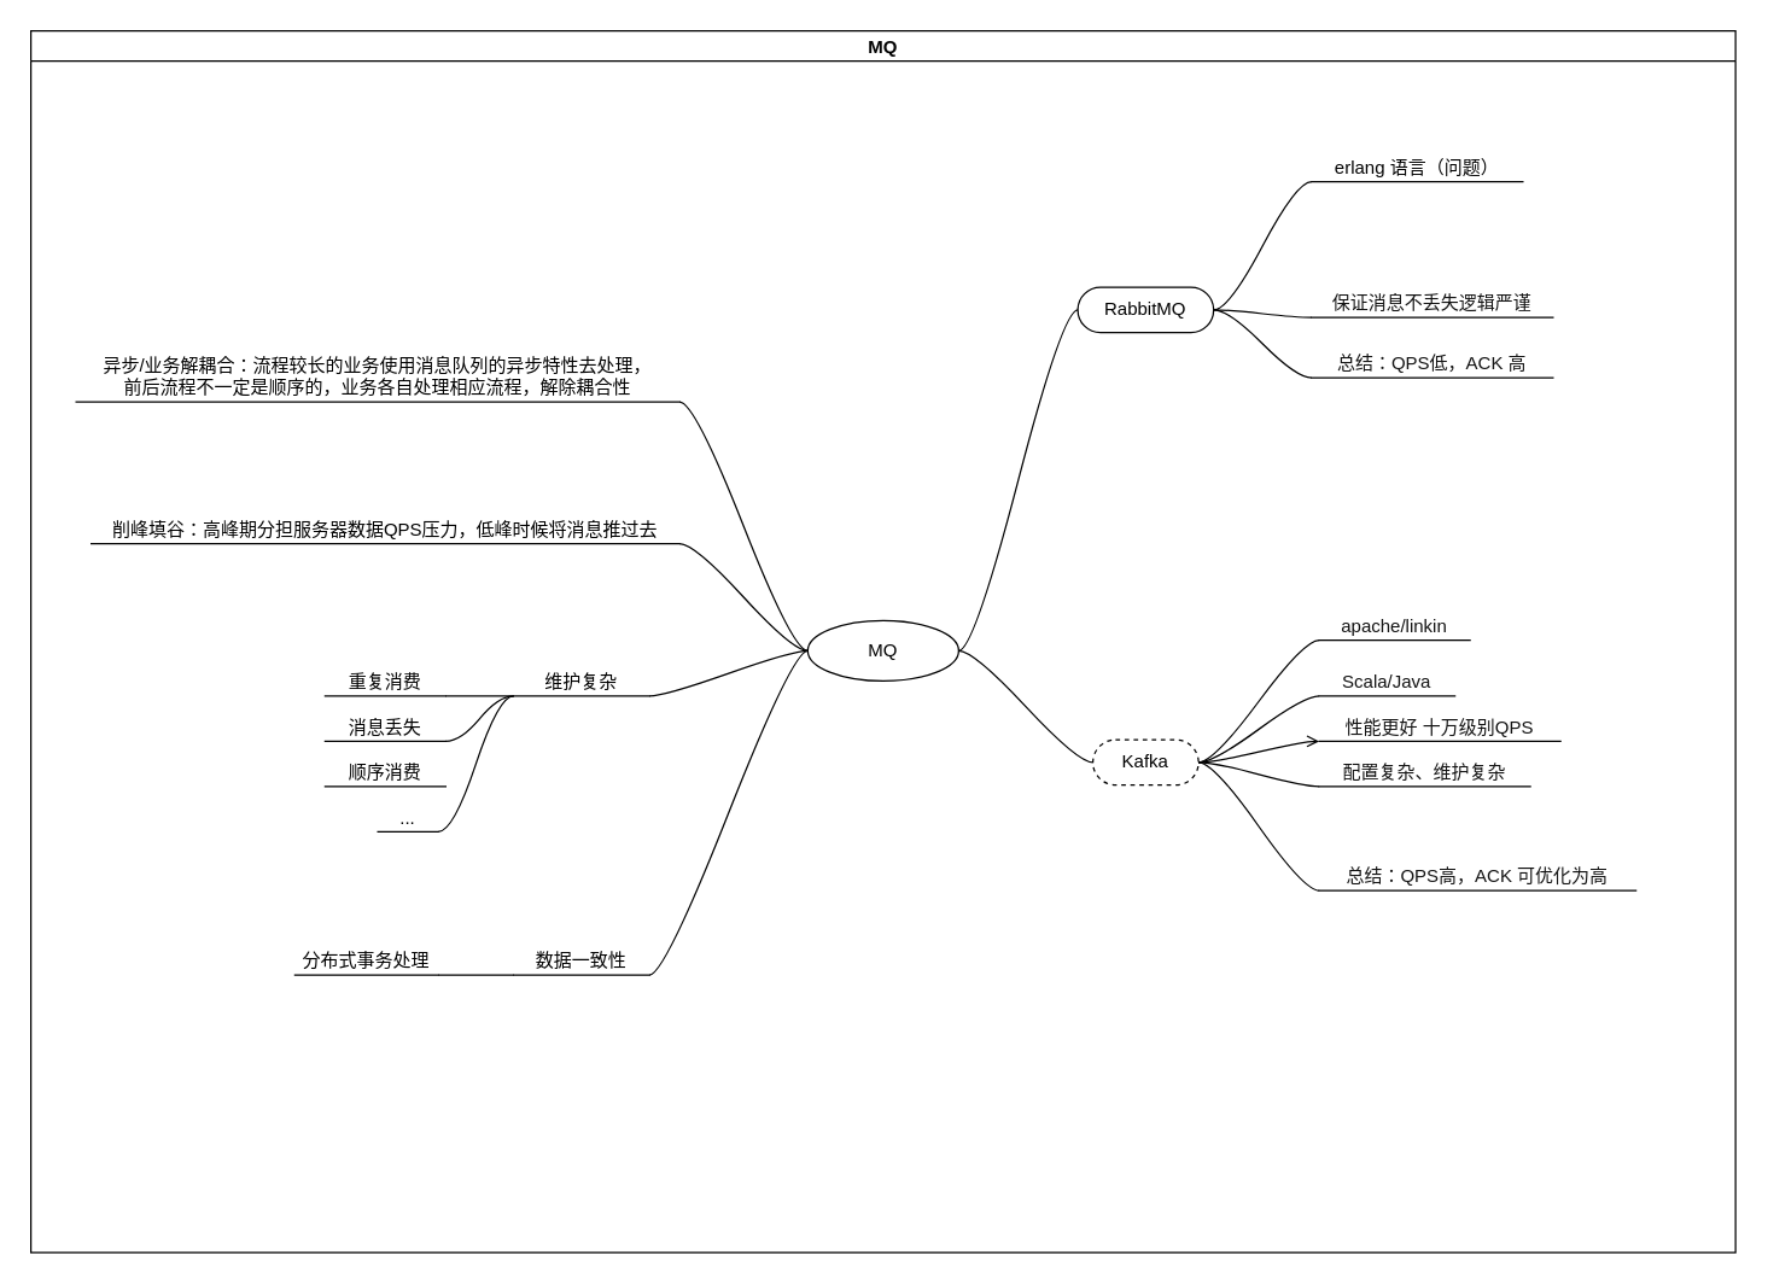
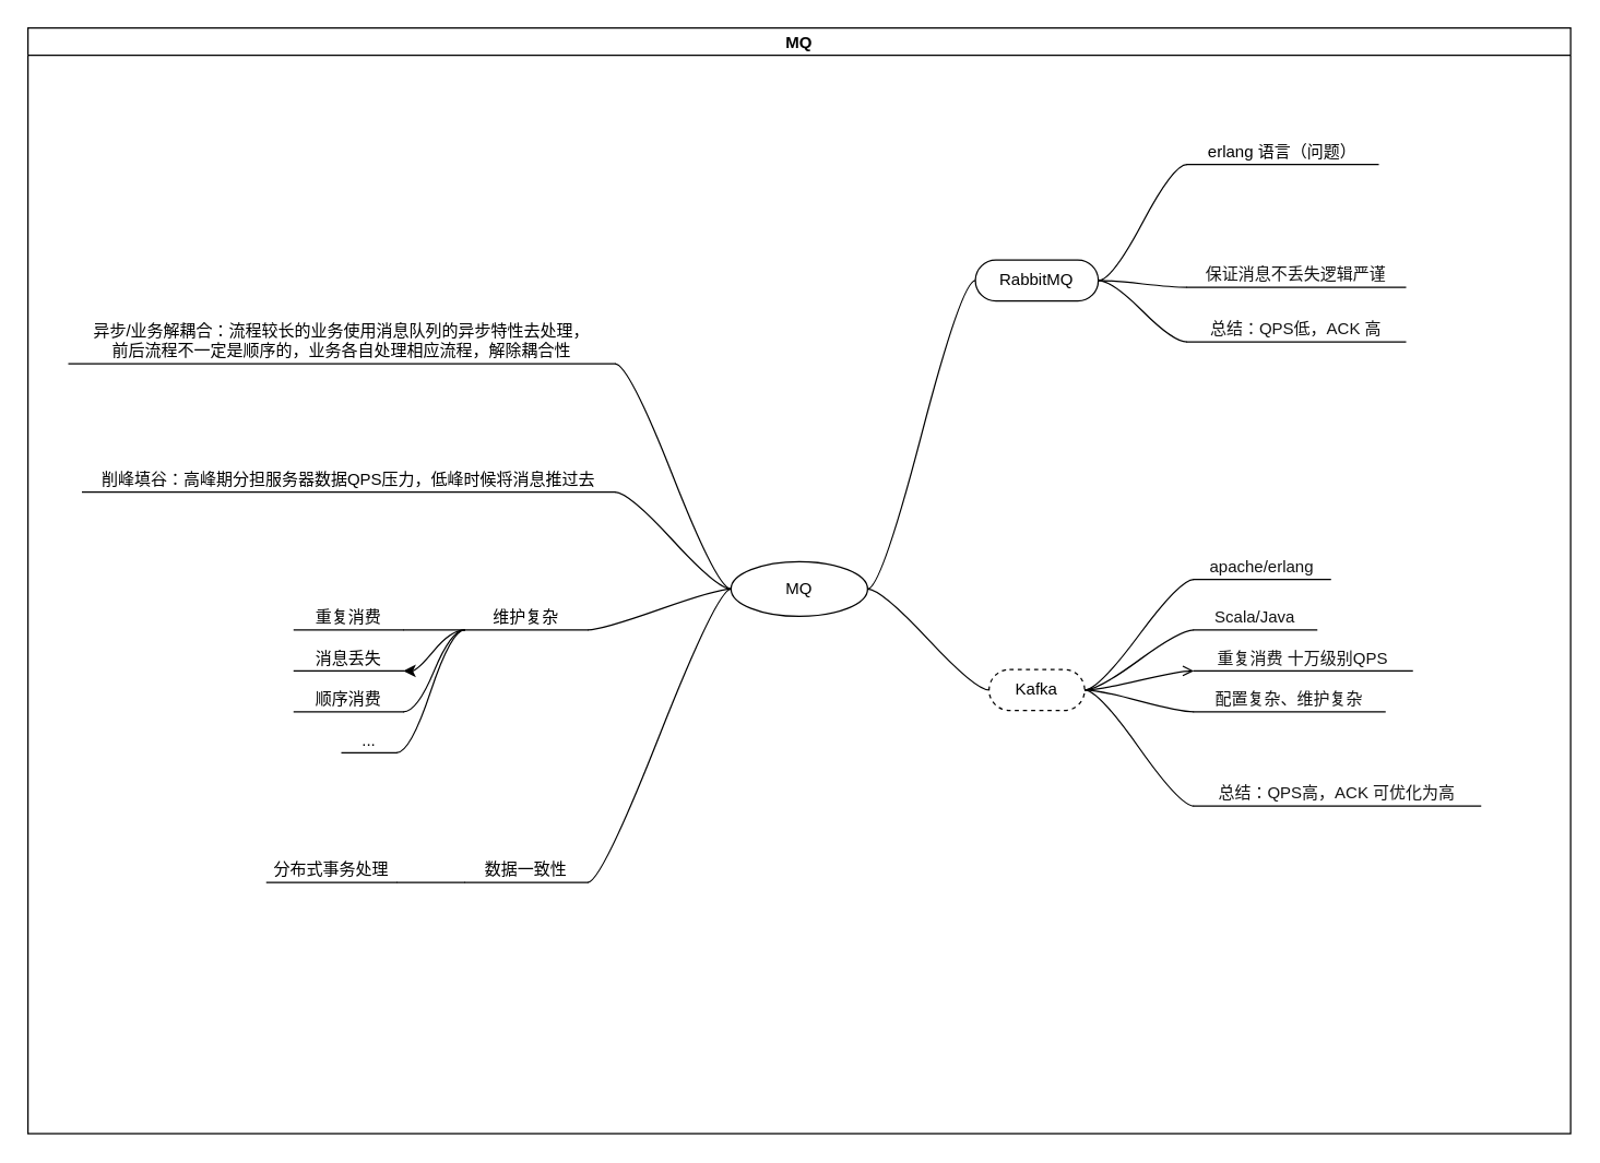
  <mxCell id="0" />
  <mxCell id="1" parent="0" />
  <mxCell id="2" value="MQ" style="swimlane;startSize=20;horizontal=1;containerType=tree;movable=0;resizable=0;fontSize=12;" parent="1" vertex="1"><mxGeometry x="20" y="20" width="1130" height="810" as="geometry" /></mxCell>
  <mxCell id="3" value="" style="edgeStyle=entityRelationEdgeStyle;startArrow=none;endArrow=none;segment=10;curved=1;rounded=0;fontSize=12;" parent="2" source="5" target="6" edge="1"><mxGeometry relative="1" as="geometry" /></mxCell>
  <mxCell id="4" value="" style="edgeStyle=entityRelationEdgeStyle;startArrow=none;endArrow=none;segment=10;curved=1;rounded=0;fontSize=12;" parent="2" source="5" target="7" edge="1"><mxGeometry relative="1" as="geometry" /></mxCell>
  <mxCell id="5" value="MQ" style="ellipse;whiteSpace=wrap;html=1;align=center;treeFolding=1;treeMoving=1;newEdgeStyle={&quot;edgeStyle&quot;:&quot;entityRelationEdgeStyle&quot;,&quot;startArrow&quot;:&quot;none&quot;,&quot;endArrow&quot;:&quot;none&quot;,&quot;segment&quot;:10,&quot;curved&quot;:1};fontSize=12;" parent="2" vertex="1"><mxGeometry x="515" y="391" width="100" height="40" as="geometry" /></mxCell>
  <mxCell id="6" value="RabbitMQ" style="whiteSpace=wrap;html=1;rounded=1;arcSize=50;align=center;verticalAlign=middle;strokeWidth=1;autosize=1;spacing=4;treeFolding=1;treeMoving=1;newEdgeStyle={&quot;edgeStyle&quot;:&quot;entityRelationEdgeStyle&quot;,&quot;startArrow&quot;:&quot;none&quot;,&quot;endArrow&quot;:&quot;none&quot;,&quot;segment&quot;:10,&quot;curved&quot;:1};fontSize=12;" parent="2" vertex="1"><mxGeometry x="694" y="170" width="90" height="30" as="geometry" /></mxCell>
  <mxCell id="7" value="Kafka" style="whiteSpace=wrap;html=1;rounded=1;arcSize=50;align=center;verticalAlign=middle;strokeWidth=1;autosize=1;spacing=4;treeFolding=1;treeMoving=1;newEdgeStyle={&quot;edgeStyle&quot;:&quot;entityRelationEdgeStyle&quot;,&quot;startArrow&quot;:&quot;none&quot;,&quot;endArrow&quot;:&quot;none&quot;,&quot;segment&quot;:10,&quot;curved&quot;:1};fontSize=12;dashed=1;" parent="2" vertex="1"><mxGeometry x="704" y="470" width="70" height="30" as="geometry" /></mxCell>
  <mxCell id="8" value="" style="edgeStyle=entityRelationEdgeStyle;startArrow=none;endArrow=none;segment=10;curved=1;rounded=0;fontSize=12;" edge="1" target="9" source="5" parent="2"><mxGeometry relative="1" as="geometry"><mxPoint x="400" y="421" as="sourcePoint" /></mxGeometry></mxCell>
  <mxCell id="9" value="异步/业务解耦合：流程较长的业务使用消息队列的异步特性去处理，&lt;br style=&quot;font-size: 12px;&quot;&gt;前后流程不一定是顺序的，业务各自处理相应流程，解除耦合性" style="whiteSpace=wrap;html=1;shape=partialRectangle;top=0;left=0;bottom=1;right=0;points=[[0,1],[1,1]];fillColor=none;align=center;verticalAlign=bottom;routingCenterY=0.5;snapToPoint=1;autosize=1;treeFolding=1;treeMoving=1;newEdgeStyle={&quot;edgeStyle&quot;:&quot;entityRelationEdgeStyle&quot;,&quot;startArrow&quot;:&quot;none&quot;,&quot;endArrow&quot;:&quot;none&quot;,&quot;segment&quot;:10,&quot;curved&quot;:1};fontSize=12;" vertex="1" parent="2"><mxGeometry x="30" y="216" width="400" height="30" as="geometry" /></mxCell>
  <mxCell id="10" value="" style="edgeStyle=entityRelationEdgeStyle;startArrow=none;endArrow=none;segment=10;curved=1;rounded=0;fontSize=12;" edge="1" target="11" source="5" parent="2"><mxGeometry relative="1" as="geometry"><mxPoint x="400" y="421" as="sourcePoint" /></mxGeometry></mxCell>
  <mxCell id="11" value="削峰填谷：高峰期分担服务器数据QPS压力，低峰时候将消息推过去" style="whiteSpace=wrap;html=1;shape=partialRectangle;top=0;left=0;bottom=1;right=0;points=[[0,1],[1,1]];fillColor=none;align=center;verticalAlign=bottom;routingCenterY=0.5;snapToPoint=1;autosize=1;treeFolding=1;treeMoving=1;newEdgeStyle={&quot;edgeStyle&quot;:&quot;entityRelationEdgeStyle&quot;,&quot;startArrow&quot;:&quot;none&quot;,&quot;endArrow&quot;:&quot;none&quot;,&quot;segment&quot;:10,&quot;curved&quot;:1};fontSize=12;" vertex="1" parent="2"><mxGeometry x="40" y="320" width="390" height="20" as="geometry" /></mxCell>
  <mxCell id="12" value="" style="edgeStyle=entityRelationEdgeStyle;startArrow=none;endArrow=none;segment=10;curved=1;rounded=0;fontSize=12;" edge="1" target="13" source="5" parent="2"><mxGeometry relative="1" as="geometry"><mxPoint x="400" y="421" as="sourcePoint" /></mxGeometry></mxCell>
  <mxCell id="13" value="维护复杂" style="whiteSpace=wrap;html=1;shape=partialRectangle;top=0;left=0;bottom=1;right=0;points=[[0,1],[1,1]];fillColor=none;align=center;verticalAlign=bottom;routingCenterY=0.5;snapToPoint=1;autosize=1;treeFolding=1;treeMoving=1;newEdgeStyle={&quot;edgeStyle&quot;:&quot;entityRelationEdgeStyle&quot;,&quot;startArrow&quot;:&quot;none&quot;,&quot;endArrow&quot;:&quot;none&quot;,&quot;segment&quot;:10,&quot;curved&quot;:1};fontSize=12;" vertex="1" parent="2"><mxGeometry x="320" y="421" width="90" height="20" as="geometry" /></mxCell>
  <mxCell id="14" value="" style="edgeStyle=entityRelationEdgeStyle;startArrow=none;endArrow=none;segment=10;curved=1;rounded=0;fontSize=12;" edge="1" target="15" source="5" parent="2"><mxGeometry relative="1" as="geometry"><mxPoint x="400" y="421" as="sourcePoint" /></mxGeometry></mxCell>
  <mxCell id="15" value="数据一致性" style="whiteSpace=wrap;html=1;shape=partialRectangle;top=0;left=0;bottom=1;right=0;points=[[0,1],[1,1]];fillColor=none;align=center;verticalAlign=bottom;routingCenterY=0.5;snapToPoint=1;autosize=1;treeFolding=1;treeMoving=1;newEdgeStyle={&quot;edgeStyle&quot;:&quot;entityRelationEdgeStyle&quot;,&quot;startArrow&quot;:&quot;none&quot;,&quot;endArrow&quot;:&quot;none&quot;,&quot;segment&quot;:10,&quot;curved&quot;:1};fontSize=12;" vertex="1" parent="2"><mxGeometry x="320" y="606" width="90" height="20" as="geometry" /></mxCell>
  <mxCell id="16" value="erlang 语言（问题）" style="whiteSpace=wrap;html=1;shape=partialRectangle;top=0;left=0;bottom=1;right=0;points=[[0,1],[1,1]];fillColor=none;align=center;verticalAlign=bottom;routingCenterY=0.5;snapToPoint=1;recursiveResize=0;autosize=1;treeFolding=1;treeMoving=1;newEdgeStyle={&quot;edgeStyle&quot;:&quot;entityRelationEdgeStyle&quot;,&quot;startArrow&quot;:&quot;none&quot;,&quot;endArrow&quot;:&quot;none&quot;,&quot;segment&quot;:10,&quot;curved&quot;:1};fontSize=12;" vertex="1" parent="2"><mxGeometry x="849" y="80" width="140" height="20" as="geometry" /></mxCell>
  <mxCell id="17" value="" style="edgeStyle=entityRelationEdgeStyle;startArrow=none;endArrow=none;segment=10;curved=1;rounded=0;fontSize=12;" edge="1" target="16" parent="2" source="6"><mxGeometry relative="1" as="geometry"><mxPoint x="814" y="280" as="sourcePoint" /></mxGeometry></mxCell>
- <mxCell id="18" value="&lt;span style=&quot;color: rgb(18, 18, 18); font-size: 12px; background-color: rgb(255, 255, 255);&quot;&gt;apache/linkin&lt;/span&gt;" style="whiteSpace=wrap;html=1;shape=partialRectangle;top=0;left=0;bottom=1;right=0;points=[[0,1],[1,1]];fillColor=none;align=center;verticalAlign=bottom;routingCenterY=0.5;snapToPoint=1;recursiveResize=0;autosize=1;treeFolding=1;treeMoving=1;newEdgeStyle={&quot;edgeStyle&quot;:&quot;entityRelationEdgeStyle&quot;,&quot;startArrow&quot;:&quot;none&quot;,&quot;endArrow&quot;:&quot;none&quot;,&quot;segment&quot;:10,&quot;curved&quot;:1};fontSize=12;" vertex="1" parent="2"><mxGeometry x="854" y="384" width="100" height="20" as="geometry" /></mxCell>
+ <mxCell id="18" value="&lt;span style=&quot;color: rgb(18, 18, 18); font-size: 12px; background-color: rgb(255, 255, 255);&quot;&gt;apache/erlang&lt;/span&gt;" style="whiteSpace=wrap;html=1;shape=partialRectangle;top=0;left=0;bottom=1;right=0;points=[[0,1],[1,1]];fillColor=none;align=center;verticalAlign=bottom;routingCenterY=0.5;snapToPoint=1;recursiveResize=0;autosize=1;treeFolding=1;treeMoving=1;newEdgeStyle={&quot;edgeStyle&quot;:&quot;entityRelationEdgeStyle&quot;,&quot;startArrow&quot;:&quot;none&quot;,&quot;endArrow&quot;:&quot;none&quot;,&quot;segment&quot;:10,&quot;curved&quot;:1};fontSize=12;" vertex="1" parent="2"><mxGeometry x="854" y="384" width="100" height="20" as="geometry" /></mxCell>
  <mxCell id="19" value="" style="edgeStyle=entityRelationEdgeStyle;startArrow=none;endArrow=none;segment=10;curved=1;rounded=0;fontSize=12;" edge="1" target="18" parent="2" source="7"><mxGeometry relative="1" as="geometry"><mxPoint x="804" y="590" as="sourcePoint" /></mxGeometry></mxCell>
  <mxCell id="20" value="" style="edgeStyle=entityRelationEdgeStyle;startArrow=none;endArrow=open;segment=10;curved=1;rounded=0;fontSize=12;" edge="1" target="21" source="7" parent="2"><mxGeometry relative="1" as="geometry"><mxPoint x="784" y="570" as="sourcePoint" /></mxGeometry></mxCell>
- <mxCell id="21" value="&lt;span style=&quot;color: rgb(18 , 18 , 18) ; font-size: 12px ; background-color: rgb(255 , 255 , 255)&quot;&gt;性能更好 十万级别QPS&lt;/span&gt;" style="whiteSpace=wrap;html=1;shape=partialRectangle;top=0;left=0;bottom=1;right=0;points=[[0,1],[1,1]];fillColor=none;align=center;verticalAlign=bottom;routingCenterY=0.5;snapToPoint=1;recursiveResize=0;autosize=1;treeFolding=1;treeMoving=1;newEdgeStyle={&quot;edgeStyle&quot;:&quot;entityRelationEdgeStyle&quot;,&quot;startArrow&quot;:&quot;none&quot;,&quot;endArrow&quot;:&quot;none&quot;,&quot;segment&quot;:10,&quot;curved&quot;:1};fontSize=12;" vertex="1" parent="2"><mxGeometry x="854" y="451" width="160" height="20" as="geometry" /></mxCell>
+ <mxCell id="21" value="&lt;span style=&quot;color: rgb(18 , 18 , 18) ; font-size: 12px ; background-color: rgb(255 , 255 , 255)&quot;&gt;重复消费 十万级别QPS&lt;/span&gt;" style="whiteSpace=wrap;html=1;shape=partialRectangle;top=0;left=0;bottom=1;right=0;points=[[0,1],[1,1]];fillColor=none;align=center;verticalAlign=bottom;routingCenterY=0.5;snapToPoint=1;recursiveResize=0;autosize=1;treeFolding=1;treeMoving=1;newEdgeStyle={&quot;edgeStyle&quot;:&quot;entityRelationEdgeStyle&quot;,&quot;startArrow&quot;:&quot;none&quot;,&quot;endArrow&quot;:&quot;none&quot;,&quot;segment&quot;:10,&quot;curved&quot;:1};fontSize=12;" vertex="1" parent="2"><mxGeometry x="854" y="451" width="160" height="20" as="geometry" /></mxCell>
  <mxCell id="22" value="" style="edgeStyle=entityRelationEdgeStyle;startArrow=none;endArrow=none;segment=10;curved=1;rounded=0;fontSize=12;" edge="1" target="23" source="7" parent="2"><mxGeometry relative="1" as="geometry"><mxPoint x="784" y="570" as="sourcePoint" /></mxGeometry></mxCell>
  <mxCell id="23" value="&lt;font color=&quot;#121212&quot; style=&quot;font-size: 12px;&quot;&gt;&lt;span style=&quot;font-size: 12px; background-color: rgb(255, 255, 255);&quot;&gt;Scala/Java&lt;/span&gt;&lt;/font&gt;" style="whiteSpace=wrap;html=1;shape=partialRectangle;top=0;left=0;bottom=1;right=0;points=[[0,1],[1,1]];fillColor=none;align=center;verticalAlign=bottom;routingCenterY=0.5;snapToPoint=1;recursiveResize=0;autosize=1;treeFolding=1;treeMoving=1;newEdgeStyle={&quot;edgeStyle&quot;:&quot;entityRelationEdgeStyle&quot;,&quot;startArrow&quot;:&quot;none&quot;,&quot;endArrow&quot;:&quot;none&quot;,&quot;segment&quot;:10,&quot;curved&quot;:1};fontSize=12;" vertex="1" parent="2"><mxGeometry x="854" y="421" width="90" height="20" as="geometry" /></mxCell>
  <mxCell id="24" value="" style="edgeStyle=entityRelationEdgeStyle;startArrow=none;endArrow=none;segment=10;curved=1;rounded=0;fontSize=12;" edge="1" target="25" source="7" parent="2"><mxGeometry relative="1" as="geometry"><mxPoint x="784" y="570" as="sourcePoint" /></mxGeometry></mxCell>
  <mxCell id="25" value="&lt;span style=&quot;color: rgb(18, 18, 18); font-size: 12px; background-color: rgb(255, 255, 255);&quot;&gt;配置复杂、维护复杂&lt;/span&gt;" style="whiteSpace=wrap;html=1;shape=partialRectangle;top=0;left=0;bottom=1;right=0;points=[[0,1],[1,1]];fillColor=none;align=center;verticalAlign=bottom;routingCenterY=0.5;snapToPoint=1;recursiveResize=0;autosize=1;treeFolding=1;treeMoving=1;newEdgeStyle={&quot;edgeStyle&quot;:&quot;entityRelationEdgeStyle&quot;,&quot;startArrow&quot;:&quot;none&quot;,&quot;endArrow&quot;:&quot;none&quot;,&quot;segment&quot;:10,&quot;curved&quot;:1};fontSize=12;" vertex="1" parent="2"><mxGeometry x="854" y="481" width="140" height="20" as="geometry" /></mxCell>
  <mxCell id="26" value="" style="edgeStyle=entityRelationEdgeStyle;startArrow=none;endArrow=none;segment=10;curved=1;rounded=0;fontSize=12;" edge="1" target="27" source="6" parent="2"><mxGeometry relative="1" as="geometry"><mxPoint x="794" y="260" as="sourcePoint" /></mxGeometry></mxCell>
  <mxCell id="27" value="&lt;font color=&quot;#121212&quot; style=&quot;font-size: 12px;&quot;&gt;&lt;span style=&quot;font-size: 12px; background-color: rgb(255, 255, 255);&quot;&gt;保证消息不丢失逻辑严谨&lt;/span&gt;&lt;/font&gt;" style="whiteSpace=wrap;html=1;shape=partialRectangle;top=0;left=0;bottom=1;right=0;points=[[0,1],[1,1]];fillColor=none;align=center;verticalAlign=bottom;routingCenterY=0.5;snapToPoint=1;recursiveResize=0;autosize=1;treeFolding=1;treeMoving=1;newEdgeStyle={&quot;edgeStyle&quot;:&quot;entityRelationEdgeStyle&quot;,&quot;startArrow&quot;:&quot;none&quot;,&quot;endArrow&quot;:&quot;none&quot;,&quot;segment&quot;:10,&quot;curved&quot;:1};fontSize=12;" vertex="1" parent="2"><mxGeometry x="849" y="170" width="160" height="20" as="geometry" /></mxCell>
  <mxCell id="28" value="" style="edgeStyle=entityRelationEdgeStyle;startArrow=none;endArrow=none;segment=10;curved=1;rounded=0;fontSize=12;" edge="1" target="29" source="6" parent="2"><mxGeometry relative="1" as="geometry"><mxPoint x="794" y="260" as="sourcePoint" /></mxGeometry></mxCell>
  <mxCell id="29" value="&lt;font color=&quot;#121212&quot; style=&quot;font-size: 12px;&quot;&gt;&lt;span style=&quot;font-size: 12px; background-color: rgb(255, 255, 255);&quot;&gt;总结：QPS低，ACK 高&lt;/span&gt;&lt;/font&gt;" style="whiteSpace=wrap;html=1;shape=partialRectangle;top=0;left=0;bottom=1;right=0;points=[[0,1],[1,1]];fillColor=none;align=center;verticalAlign=bottom;routingCenterY=0.5;snapToPoint=1;recursiveResize=0;autosize=1;treeFolding=1;treeMoving=1;newEdgeStyle={&quot;edgeStyle&quot;:&quot;entityRelationEdgeStyle&quot;,&quot;startArrow&quot;:&quot;none&quot;,&quot;endArrow&quot;:&quot;none&quot;,&quot;segment&quot;:10,&quot;curved&quot;:1};fontSize=12;" vertex="1" parent="2"><mxGeometry x="849" y="210" width="160" height="20" as="geometry" /></mxCell>
  <mxCell id="30" value="" style="edgeStyle=entityRelationEdgeStyle;startArrow=none;endArrow=none;segment=10;curved=1;rounded=0;fontSize=12;" edge="1" target="31" source="7" parent="2"><mxGeometry relative="1" as="geometry"><mxPoint x="784" y="570" as="sourcePoint" /></mxGeometry></mxCell>
  <mxCell id="31" value="&lt;span style=&quot;color: rgb(18 , 18 , 18) ; font-size: 12px ; background-color: rgb(255 , 255 , 255)&quot;&gt;总结：QPS高，ACK 可优化为高&lt;/span&gt;" style="whiteSpace=wrap;html=1;shape=partialRectangle;top=0;left=0;bottom=1;right=0;points=[[0,1],[1,1]];fillColor=none;align=center;verticalAlign=bottom;routingCenterY=0.5;snapToPoint=1;recursiveResize=0;autosize=1;treeFolding=1;treeMoving=1;newEdgeStyle={&quot;edgeStyle&quot;:&quot;entityRelationEdgeStyle&quot;,&quot;startArrow&quot;:&quot;none&quot;,&quot;endArrow&quot;:&quot;none&quot;,&quot;segment&quot;:10,&quot;curved&quot;:1};fontSize=12;" vertex="1" parent="2"><mxGeometry x="854" y="550" width="210" height="20" as="geometry" /></mxCell>
  <mxCell id="32" value="" style="edgeStyle=entityRelationEdgeStyle;startArrow=none;endArrow=none;segment=10;curved=1;rounded=0;fontSize=12;" edge="1" target="33" source="13" parent="2"><mxGeometry relative="1" as="geometry"><mxPoint x="535" y="421" as="sourcePoint" /></mxGeometry></mxCell>
  <mxCell id="33" value="重复消费" style="whiteSpace=wrap;html=1;shape=partialRectangle;top=0;left=0;bottom=1;right=0;points=[[0,1],[1,1]];fillColor=none;align=center;verticalAlign=bottom;routingCenterY=0.5;snapToPoint=1;autosize=1;treeFolding=1;treeMoving=1;newEdgeStyle={&quot;edgeStyle&quot;:&quot;entityRelationEdgeStyle&quot;,&quot;startArrow&quot;:&quot;none&quot;,&quot;endArrow&quot;:&quot;none&quot;,&quot;segment&quot;:10,&quot;curved&quot;:1};fontSize=12;" vertex="1" parent="2"><mxGeometry x="195" y="421" width="80" height="20" as="geometry" /></mxCell>
- <mxCell id="34" value="" style="edgeStyle=entityRelationEdgeStyle;startArrow=none;endArrow=none;segment=10;curved=1;rounded=0;fontSize=12;" edge="1" target="35" source="13" parent="2"><mxGeometry relative="1" as="geometry"><mxPoint x="340.455" y="451.182" as="sourcePoint" /></mxGeometry></mxCell>
+ <mxCell id="34" value="" style="edgeStyle=entityRelationEdgeStyle;startArrow=none;endArrow=classic;segment=10;curved=1;rounded=0;fontSize=12;" edge="1" target="35" source="13" parent="2"><mxGeometry relative="1" as="geometry"><mxPoint x="340.455" y="451.182" as="sourcePoint" /></mxGeometry></mxCell>
  <mxCell id="35" value="消息丢失" style="whiteSpace=wrap;html=1;shape=partialRectangle;top=0;left=0;bottom=1;right=0;points=[[0,1],[1,1]];fillColor=none;align=center;verticalAlign=bottom;routingCenterY=0.5;snapToPoint=1;autosize=1;treeFolding=1;treeMoving=1;newEdgeStyle={&quot;edgeStyle&quot;:&quot;entityRelationEdgeStyle&quot;,&quot;startArrow&quot;:&quot;none&quot;,&quot;endArrow&quot;:&quot;none&quot;,&quot;segment&quot;:10,&quot;curved&quot;:1};fontSize=12;" vertex="1" parent="2"><mxGeometry x="195" y="451" width="80" height="20" as="geometry" /></mxCell>
+ <mxCell id="36" value="" style="edgeStyle=entityRelationEdgeStyle;startArrow=none;endArrow=none;segment=10;curved=1;rounded=0;fontSize=12;" edge="1" target="37" source="13" parent="2"><mxGeometry relative="1" as="geometry"><mxPoint x="340.455" y="451.182" as="sourcePoint" /></mxGeometry></mxCell>
  <mxCell id="37" value="顺序消费" style="whiteSpace=wrap;html=1;shape=partialRectangle;top=0;left=0;bottom=1;right=0;points=[[0,1],[1,1]];fillColor=none;align=center;verticalAlign=bottom;routingCenterY=0.5;snapToPoint=1;autosize=1;treeFolding=1;treeMoving=1;newEdgeStyle={&quot;edgeStyle&quot;:&quot;entityRelationEdgeStyle&quot;,&quot;startArrow&quot;:&quot;none&quot;,&quot;endArrow&quot;:&quot;none&quot;,&quot;segment&quot;:10,&quot;curved&quot;:1};fontSize=12;" vertex="1" parent="2"><mxGeometry x="195" y="481" width="80" height="20" as="geometry" /></mxCell>
  <mxCell id="38" value="" style="edgeStyle=entityRelationEdgeStyle;startArrow=none;endArrow=none;segment=10;curved=1;rounded=0;fontSize=12;" edge="1" target="39" source="13" parent="2"><mxGeometry relative="1" as="geometry"><mxPoint x="340.455" y="451.182" as="sourcePoint" /></mxGeometry></mxCell>
  <mxCell id="39" value="..." style="whiteSpace=wrap;html=1;shape=partialRectangle;top=0;left=0;bottom=1;right=0;points=[[0,1],[1,1]];fillColor=none;align=center;verticalAlign=bottom;routingCenterY=0.5;snapToPoint=1;autosize=1;treeFolding=1;treeMoving=1;newEdgeStyle={&quot;edgeStyle&quot;:&quot;entityRelationEdgeStyle&quot;,&quot;startArrow&quot;:&quot;none&quot;,&quot;endArrow&quot;:&quot;none&quot;,&quot;segment&quot;:10,&quot;curved&quot;:1};fontSize=12;" vertex="1" parent="2"><mxGeometry x="230" y="511" width="40" height="20" as="geometry" /></mxCell>
  <mxCell id="40" value="" style="edgeStyle=entityRelationEdgeStyle;startArrow=none;endArrow=none;segment=10;curved=1;rounded=0;fontSize=12;" edge="1" target="41" source="15" parent="2"><mxGeometry relative="1" as="geometry"><mxPoint x="535" y="421" as="sourcePoint" /></mxGeometry></mxCell>
  <mxCell id="41" value="分布式事务处理" style="whiteSpace=wrap;html=1;shape=partialRectangle;top=0;left=0;bottom=1;right=0;points=[[0,1],[1,1]];fillColor=none;align=center;verticalAlign=bottom;routingCenterY=0.5;snapToPoint=1;autosize=1;treeFolding=1;treeMoving=1;newEdgeStyle={&quot;edgeStyle&quot;:&quot;entityRelationEdgeStyle&quot;,&quot;startArrow&quot;:&quot;none&quot;,&quot;endArrow&quot;:&quot;none&quot;,&quot;segment&quot;:10,&quot;curved&quot;:1};fontSize=12;" vertex="1" parent="2"><mxGeometry x="175" y="606" width="95" height="20" as="geometry" /></mxCell>
